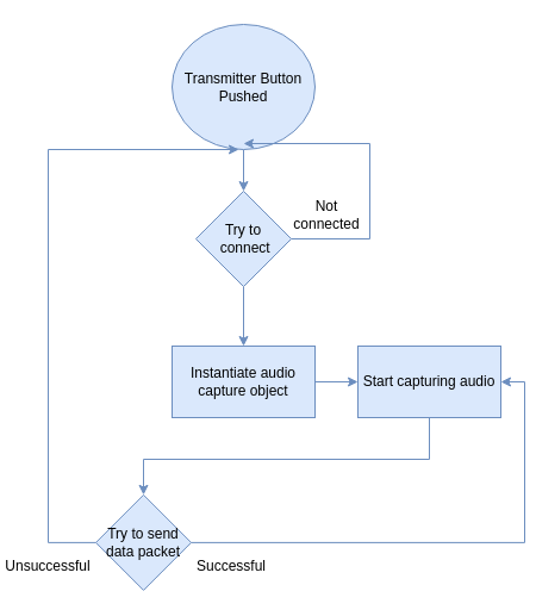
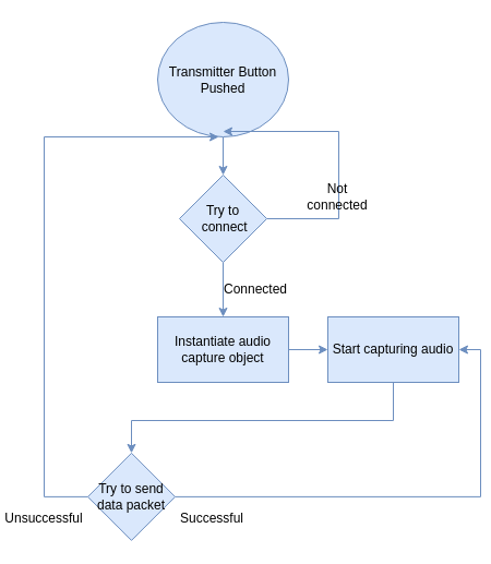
  <mxCell id="0" />
  <mxCell id="1" parent="0" />
  <mxCell id="2" value="" style="edgeStyle=orthogonalEdgeStyle;rounded=0;orthogonalLoop=1;jettySize=auto;html=1;fillColor=#dae8fc;strokeColor=#6c8ebf;" edge="1" parent="1" source="3" target="6"><mxGeometry relative="1" as="geometry" /></mxCell>
  <mxCell id="3" value="Transmitter Button Pushed" style="ellipse;whiteSpace=wrap;html=1;fillColor=#dae8fc;strokeColor=#6c8ebf;" vertex="1" parent="1"><mxGeometry x="144" y="20" width="120" height="105" as="geometry" /></mxCell>
  <mxCell id="4" value="" style="edgeStyle=orthogonalEdgeStyle;rounded=0;orthogonalLoop=1;jettySize=auto;html=1;fillColor=#dae8fc;strokeColor=#6c8ebf;" edge="1" parent="1" source="6" target="10"><mxGeometry relative="1" as="geometry" /></mxCell>
  <mxCell id="5" value="" style="edgeStyle=orthogonalEdgeStyle;rounded=0;orthogonalLoop=1;jettySize=auto;html=1;fillColor=#dae8fc;strokeColor=#6c8ebf;" edge="1" parent="1" source="6"><mxGeometry relative="1" as="geometry"><mxPoint x="204" y="120" as="targetPoint" /><Array as="points"><mxPoint x="310" y="200" /><mxPoint x="310" y="120" /></Array></mxGeometry></mxCell>
  <mxCell id="6" value="Try to&lt;br&gt;&amp;nbsp;connect" style="rhombus;whiteSpace=wrap;html=1;fillColor=#dae8fc;strokeColor=#6c8ebf;" vertex="1" parent="1"><mxGeometry x="164" y="160" width="80" height="80" as="geometry" /></mxCell>
- <mxCell id="7" value="Not connected" style="text;html=1;strokeColor=none;fillColor=none;align=center;verticalAlign=middle;whiteSpace=wrap;rounded=0;" vertex="1" parent="1"><mxGeometry x="254" y="170" width="40" height="20" as="geometry" /></mxCell>
+ <mxCell id="7" value="Not connected" style="text;html=1;strokeColor=none;fillColor=none;align=center;verticalAlign=middle;whiteSpace=wrap;rounded=0;" vertex="1" parent="1"><mxGeometry x="289" y="170" width="40" height="20" as="geometry" /></mxCell>
  <mxCell id="8" value="" style="edgeStyle=orthogonalEdgeStyle;rounded=0;orthogonalLoop=1;jettySize=auto;html=1;exitX=0.5;exitY=1;exitDx=0;exitDy=0;entryX=0.5;entryY=0;entryDx=0;entryDy=0;fillColor=#dae8fc;strokeColor=#6c8ebf;" edge="1" parent="1" source="17" target="14"><mxGeometry relative="1" as="geometry"><mxPoint x="140" y="350" as="sourcePoint" /><Array as="points"><mxPoint x="360" y="385" /><mxPoint x="120" y="385" /></Array></mxGeometry></mxCell>
  <mxCell id="9" value="" style="edgeStyle=orthogonalEdgeStyle;rounded=0;orthogonalLoop=1;jettySize=auto;html=1;fillColor=#dae8fc;strokeColor=#6c8ebf;" edge="1" parent="1" source="10" target="17"><mxGeometry relative="1" as="geometry" /></mxCell>
  <mxCell id="10" value="Instantiate audio capture object" style="rounded=0;whiteSpace=wrap;html=1;fillColor=#dae8fc;strokeColor=#6c8ebf;" vertex="1" parent="1"><mxGeometry x="144" y="290" width="120" height="60" as="geometry" /></mxCell>
+ <mxCell id="11" value="Connected" style="text;html=1;strokeColor=none;fillColor=none;align=center;verticalAlign=middle;whiteSpace=wrap;rounded=0;" vertex="1" parent="1"><mxGeometry x="214" y="255" width="40" height="20" as="geometry" /></mxCell>
  <mxCell id="12" value="" style="edgeStyle=orthogonalEdgeStyle;rounded=0;orthogonalLoop=1;jettySize=auto;html=1;fillColor=#dae8fc;strokeColor=#6c8ebf;" edge="1" parent="1" source="14"><mxGeometry relative="1" as="geometry"><mxPoint x="200" y="125" as="targetPoint" /><Array as="points"><mxPoint x="40" y="455" /><mxPoint x="40" y="125" /></Array></mxGeometry></mxCell>
  <mxCell id="13" value="" style="edgeStyle=orthogonalEdgeStyle;rounded=0;orthogonalLoop=1;jettySize=auto;html=1;entryX=1;entryY=0.5;entryDx=0;entryDy=0;fillColor=#dae8fc;strokeColor=#6c8ebf;" edge="1" parent="1" source="14" target="17"><mxGeometry relative="1" as="geometry" /></mxCell>
  <mxCell id="14" value="Try to send data packet" style="rhombus;whiteSpace=wrap;html=1;fillColor=#dae8fc;strokeColor=#6c8ebf;" vertex="1" parent="1"><mxGeometry x="80" y="414.879" width="80" height="80" as="geometry" /></mxCell>
  <mxCell id="15" value="Unsuccessful" style="text;html=1;strokeColor=none;fillColor=none;align=center;verticalAlign=middle;whiteSpace=wrap;rounded=0;" vertex="1" parent="1"><mxGeometry x="20" y="465" width="40" height="20" as="geometry" /></mxCell>
  <mxCell id="16" value="Successful" style="text;html=1;strokeColor=none;fillColor=none;align=center;verticalAlign=middle;whiteSpace=wrap;rounded=0;" vertex="1" parent="1"><mxGeometry x="174" y="465" width="40" height="20" as="geometry" /></mxCell>
  <mxCell id="17" value="&lt;span style=&quot;white-space: normal&quot;&gt;Start capturing audio&lt;br&gt;&lt;/span&gt;" style="rounded=0;whiteSpace=wrap;html=1;fillColor=#dae8fc;strokeColor=#6c8ebf;" vertex="1" parent="1"><mxGeometry x="300" y="290" width="120" height="60" as="geometry" /></mxCell>
